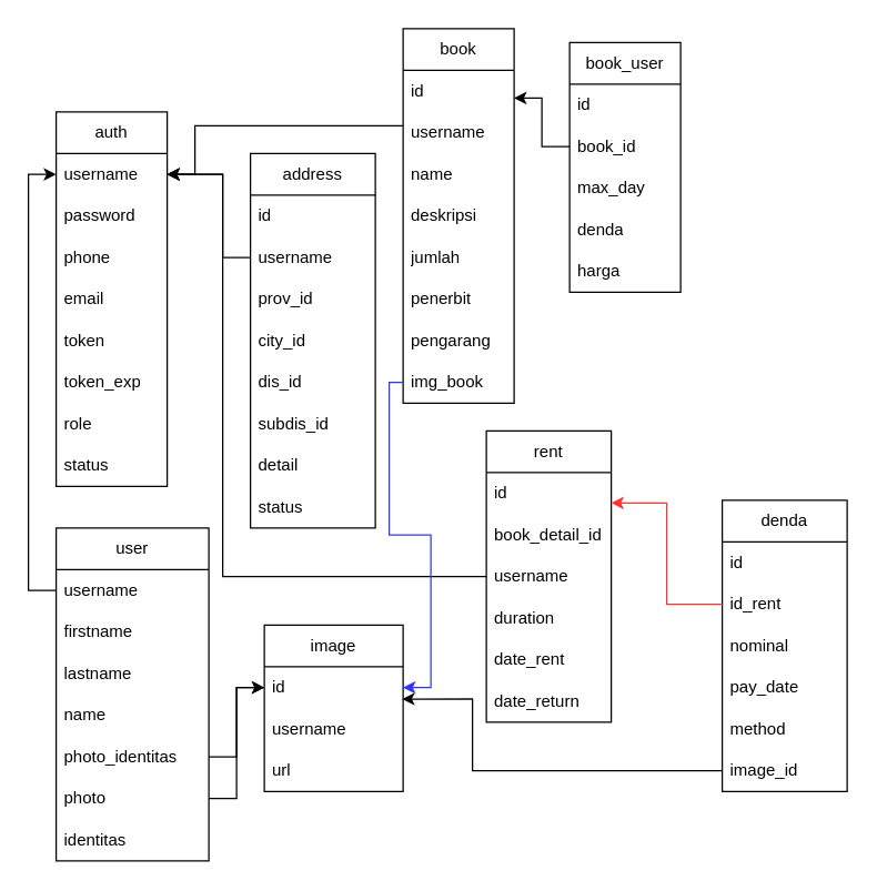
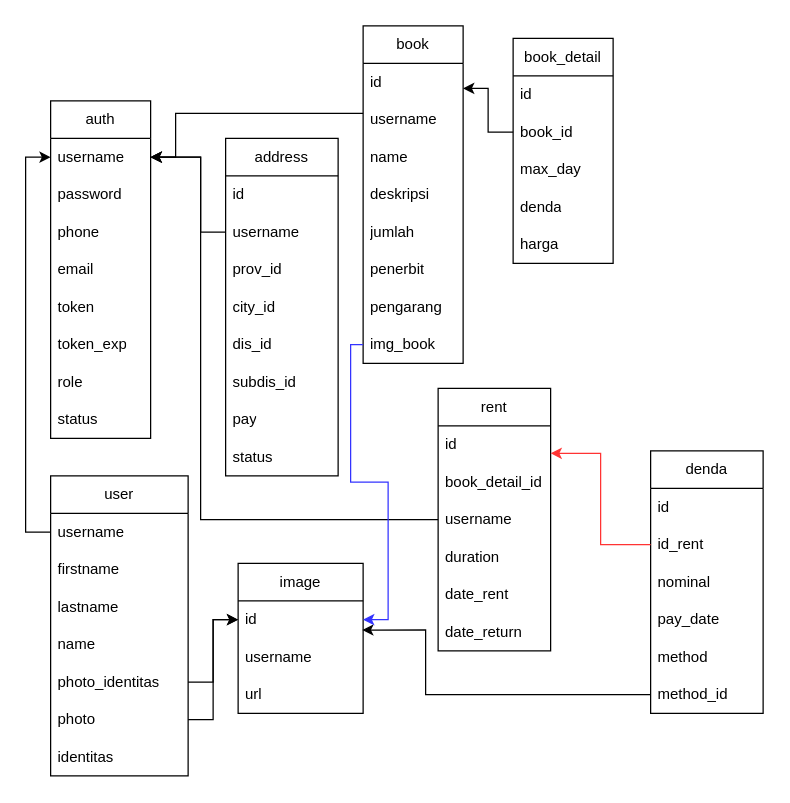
  <mxCell id="0" />
  <mxCell id="1" parent="0" />
  <mxCell id="2" value="auth" style="swimlane;fontStyle=0;childLayout=stackLayout;horizontal=1;startSize=30;horizontalStack=0;resizeParent=1;resizeParentMax=0;resizeLast=0;collapsible=1;marginBottom=0;whiteSpace=wrap;html=1;" vertex="1" parent="1"><mxGeometry x="40" y="80" width="80" height="270" as="geometry" /></mxCell>
  <mxCell id="3" value="username" style="text;strokeColor=none;fillColor=none;align=left;verticalAlign=middle;spacingLeft=4;spacingRight=4;overflow=hidden;points=[[0,0.5],[1,0.5]];portConstraint=eastwest;rotatable=0;whiteSpace=wrap;html=1;" vertex="1" parent="2"><mxGeometry y="30" width="80" height="30" as="geometry" /></mxCell>
  <mxCell id="4" value="password" style="text;strokeColor=none;fillColor=none;align=left;verticalAlign=middle;spacingLeft=4;spacingRight=4;overflow=hidden;points=[[0,0.5],[1,0.5]];portConstraint=eastwest;rotatable=0;whiteSpace=wrap;html=1;" vertex="1" parent="2"><mxGeometry y="60" width="80" height="30" as="geometry" /></mxCell>
  <mxCell id="5" value="phone" style="text;strokeColor=none;fillColor=none;align=left;verticalAlign=middle;spacingLeft=4;spacingRight=4;overflow=hidden;points=[[0,0.5],[1,0.5]];portConstraint=eastwest;rotatable=0;whiteSpace=wrap;html=1;" vertex="1" parent="2"><mxGeometry y="90" width="80" height="30" as="geometry" /></mxCell>
  <mxCell id="6" value="email" style="text;strokeColor=none;fillColor=none;align=left;verticalAlign=middle;spacingLeft=4;spacingRight=4;overflow=hidden;points=[[0,0.5],[1,0.5]];portConstraint=eastwest;rotatable=0;whiteSpace=wrap;html=1;" vertex="1" parent="2"><mxGeometry y="120" width="80" height="30" as="geometry" /></mxCell>
  <mxCell id="7" value="token" style="text;strokeColor=none;fillColor=none;align=left;verticalAlign=middle;spacingLeft=4;spacingRight=4;overflow=hidden;points=[[0,0.5],[1,0.5]];portConstraint=eastwest;rotatable=0;whiteSpace=wrap;html=1;" vertex="1" parent="2"><mxGeometry y="150" width="80" height="30" as="geometry" /></mxCell>
  <mxCell id="8" value="token_exp" style="text;strokeColor=none;fillColor=none;align=left;verticalAlign=middle;spacingLeft=4;spacingRight=4;overflow=hidden;points=[[0,0.5],[1,0.5]];portConstraint=eastwest;rotatable=0;whiteSpace=wrap;html=1;" vertex="1" parent="2"><mxGeometry y="180" width="80" height="30" as="geometry" /></mxCell>
  <mxCell id="9" value="role" style="text;strokeColor=none;fillColor=none;align=left;verticalAlign=middle;spacingLeft=4;spacingRight=4;overflow=hidden;points=[[0,0.5],[1,0.5]];portConstraint=eastwest;rotatable=0;whiteSpace=wrap;html=1;" vertex="1" parent="2"><mxGeometry y="210" width="80" height="30" as="geometry" /></mxCell>
  <mxCell id="10" value="status" style="text;strokeColor=none;fillColor=none;align=left;verticalAlign=middle;spacingLeft=4;spacingRight=4;overflow=hidden;points=[[0,0.5],[1,0.5]];portConstraint=eastwest;rotatable=0;whiteSpace=wrap;html=1;" vertex="1" parent="2"><mxGeometry y="240" width="80" height="30" as="geometry" /></mxCell>
  <mxCell id="11" value="user" style="swimlane;fontStyle=0;childLayout=stackLayout;horizontal=1;startSize=30;horizontalStack=0;resizeParent=1;resizeParentMax=0;resizeLast=0;collapsible=1;marginBottom=0;whiteSpace=wrap;html=1;" vertex="1" parent="1"><mxGeometry x="40" y="380" width="110" height="240" as="geometry" /></mxCell>
  <mxCell id="12" value="username" style="text;strokeColor=none;fillColor=none;align=left;verticalAlign=middle;spacingLeft=4;spacingRight=4;overflow=hidden;points=[[0,0.5],[1,0.5]];portConstraint=eastwest;rotatable=0;whiteSpace=wrap;html=1;" vertex="1" parent="11"><mxGeometry y="30" width="110" height="30" as="geometry" /></mxCell>
  <mxCell id="13" value="firstname" style="text;strokeColor=none;fillColor=none;align=left;verticalAlign=middle;spacingLeft=4;spacingRight=4;overflow=hidden;points=[[0,0.5],[1,0.5]];portConstraint=eastwest;rotatable=0;whiteSpace=wrap;html=1;" vertex="1" parent="11"><mxGeometry y="60" width="110" height="30" as="geometry" /></mxCell>
  <mxCell id="14" value="lastname" style="text;strokeColor=none;fillColor=none;align=left;verticalAlign=middle;spacingLeft=4;spacingRight=4;overflow=hidden;points=[[0,0.5],[1,0.5]];portConstraint=eastwest;rotatable=0;whiteSpace=wrap;html=1;" vertex="1" parent="11"><mxGeometry y="90" width="110" height="30" as="geometry" /></mxCell>
  <mxCell id="15" value="name" style="text;strokeColor=none;fillColor=none;align=left;verticalAlign=middle;spacingLeft=4;spacingRight=4;overflow=hidden;points=[[0,0.5],[1,0.5]];portConstraint=eastwest;rotatable=0;whiteSpace=wrap;html=1;" vertex="1" parent="11"><mxGeometry y="120" width="110" height="30" as="geometry" /></mxCell>
  <mxCell id="16" value="photo_identitas" style="text;strokeColor=none;fillColor=none;align=left;verticalAlign=middle;spacingLeft=4;spacingRight=4;overflow=hidden;points=[[0,0.5],[1,0.5]];portConstraint=eastwest;rotatable=0;whiteSpace=wrap;html=1;" vertex="1" parent="11"><mxGeometry y="150" width="110" height="30" as="geometry" /></mxCell>
  <mxCell id="17" value="photo" style="text;strokeColor=none;fillColor=none;align=left;verticalAlign=middle;spacingLeft=4;spacingRight=4;overflow=hidden;points=[[0,0.5],[1,0.5]];portConstraint=eastwest;rotatable=0;whiteSpace=wrap;html=1;" vertex="1" parent="11"><mxGeometry y="180" width="110" height="30" as="geometry" /></mxCell>
  <mxCell id="18" value="identitas" style="text;strokeColor=none;fillColor=none;align=left;verticalAlign=middle;spacingLeft=4;spacingRight=4;overflow=hidden;points=[[0,0.5],[1,0.5]];portConstraint=eastwest;rotatable=0;whiteSpace=wrap;html=1;" vertex="1" parent="11"><mxGeometry y="210" width="110" height="30" as="geometry" /></mxCell>
  <mxCell id="19" value="address" style="swimlane;fontStyle=0;childLayout=stackLayout;horizontal=1;startSize=30;horizontalStack=0;resizeParent=1;resizeParentMax=0;resizeLast=0;collapsible=1;marginBottom=0;whiteSpace=wrap;html=1;" vertex="1" parent="1"><mxGeometry x="180" y="110" width="90" height="270" as="geometry" /></mxCell>
  <mxCell id="20" value="id" style="text;strokeColor=none;fillColor=none;align=left;verticalAlign=middle;spacingLeft=4;spacingRight=4;overflow=hidden;points=[[0,0.5],[1,0.5]];portConstraint=eastwest;rotatable=0;whiteSpace=wrap;html=1;" vertex="1" parent="19"><mxGeometry y="30" width="90" height="30" as="geometry" /></mxCell>
  <mxCell id="21" value="username" style="text;strokeColor=none;fillColor=none;align=left;verticalAlign=middle;spacingLeft=4;spacingRight=4;overflow=hidden;points=[[0,0.5],[1,0.5]];portConstraint=eastwest;rotatable=0;whiteSpace=wrap;html=1;" vertex="1" parent="19"><mxGeometry y="60" width="90" height="30" as="geometry" /></mxCell>
  <mxCell id="22" value="prov_id" style="text;strokeColor=none;fillColor=none;align=left;verticalAlign=middle;spacingLeft=4;spacingRight=4;overflow=hidden;points=[[0,0.5],[1,0.5]];portConstraint=eastwest;rotatable=0;whiteSpace=wrap;html=1;" vertex="1" parent="19"><mxGeometry y="90" width="90" height="30" as="geometry" /></mxCell>
  <mxCell id="23" value="city_id" style="text;strokeColor=none;fillColor=none;align=left;verticalAlign=middle;spacingLeft=4;spacingRight=4;overflow=hidden;points=[[0,0.5],[1,0.5]];portConstraint=eastwest;rotatable=0;whiteSpace=wrap;html=1;" vertex="1" parent="19"><mxGeometry y="120" width="90" height="30" as="geometry" /></mxCell>
  <mxCell id="24" value="dis_id" style="text;strokeColor=none;fillColor=none;align=left;verticalAlign=middle;spacingLeft=4;spacingRight=4;overflow=hidden;points=[[0,0.5],[1,0.5]];portConstraint=eastwest;rotatable=0;whiteSpace=wrap;html=1;" vertex="1" parent="19"><mxGeometry y="150" width="90" height="30" as="geometry" /></mxCell>
  <mxCell id="25" value="subdis_id" style="text;strokeColor=none;fillColor=none;align=left;verticalAlign=middle;spacingLeft=4;spacingRight=4;overflow=hidden;points=[[0,0.5],[1,0.5]];portConstraint=eastwest;rotatable=0;whiteSpace=wrap;html=1;" vertex="1" parent="19"><mxGeometry y="180" width="90" height="30" as="geometry" /></mxCell>
- <mxCell id="26" value="detail" style="text;strokeColor=none;fillColor=none;align=left;verticalAlign=middle;spacingLeft=4;spacingRight=4;overflow=hidden;points=[[0,0.5],[1,0.5]];portConstraint=eastwest;rotatable=0;whiteSpace=wrap;html=1;" vertex="1" parent="19"><mxGeometry y="210" width="90" height="30" as="geometry" /></mxCell>
+ <mxCell id="26" value="pay" style="text;strokeColor=none;fillColor=none;align=left;verticalAlign=middle;spacingLeft=4;spacingRight=4;overflow=hidden;points=[[0,0.5],[1,0.5]];portConstraint=eastwest;rotatable=0;whiteSpace=wrap;html=1;" vertex="1" parent="19"><mxGeometry y="210" width="90" height="30" as="geometry" /></mxCell>
  <mxCell id="27" value="status" style="text;strokeColor=none;fillColor=none;align=left;verticalAlign=middle;spacingLeft=4;spacingRight=4;overflow=hidden;points=[[0,0.5],[1,0.5]];portConstraint=eastwest;rotatable=0;whiteSpace=wrap;html=1;" vertex="1" parent="19"><mxGeometry y="240" width="90" height="30" as="geometry" /></mxCell>
  <mxCell id="28" value="book" style="swimlane;fontStyle=0;childLayout=stackLayout;horizontal=1;startSize=30;horizontalStack=0;resizeParent=1;resizeParentMax=0;resizeLast=0;collapsible=1;marginBottom=0;whiteSpace=wrap;html=1;" vertex="1" parent="1"><mxGeometry x="290" y="20" width="80" height="270" as="geometry" /></mxCell>
  <mxCell id="29" value="id" style="text;strokeColor=none;fillColor=none;align=left;verticalAlign=middle;spacingLeft=4;spacingRight=4;overflow=hidden;points=[[0,0.5],[1,0.5]];portConstraint=eastwest;rotatable=0;whiteSpace=wrap;html=1;" vertex="1" parent="28"><mxGeometry y="30" width="80" height="30" as="geometry" /></mxCell>
  <mxCell id="30" value="username" style="text;strokeColor=none;fillColor=none;align=left;verticalAlign=middle;spacingLeft=4;spacingRight=4;overflow=hidden;points=[[0,0.5],[1,0.5]];portConstraint=eastwest;rotatable=0;whiteSpace=wrap;html=1;" vertex="1" parent="28"><mxGeometry y="60" width="80" height="30" as="geometry" /></mxCell>
  <mxCell id="31" value="name" style="text;strokeColor=none;fillColor=none;align=left;verticalAlign=middle;spacingLeft=4;spacingRight=4;overflow=hidden;points=[[0,0.5],[1,0.5]];portConstraint=eastwest;rotatable=0;whiteSpace=wrap;html=1;" vertex="1" parent="28"><mxGeometry y="90" width="80" height="30" as="geometry" /></mxCell>
  <mxCell id="32" value="deskripsi" style="text;strokeColor=none;fillColor=none;align=left;verticalAlign=middle;spacingLeft=4;spacingRight=4;overflow=hidden;points=[[0,0.5],[1,0.5]];portConstraint=eastwest;rotatable=0;whiteSpace=wrap;html=1;" vertex="1" parent="28"><mxGeometry y="120" width="80" height="30" as="geometry" /></mxCell>
  <mxCell id="33" value="jumlah" style="text;strokeColor=none;fillColor=none;align=left;verticalAlign=middle;spacingLeft=4;spacingRight=4;overflow=hidden;points=[[0,0.5],[1,0.5]];portConstraint=eastwest;rotatable=0;whiteSpace=wrap;html=1;" vertex="1" parent="28"><mxGeometry y="150" width="80" height="30" as="geometry" /></mxCell>
  <mxCell id="34" value="penerbit" style="text;strokeColor=none;fillColor=none;align=left;verticalAlign=middle;spacingLeft=4;spacingRight=4;overflow=hidden;points=[[0,0.5],[1,0.5]];portConstraint=eastwest;rotatable=0;whiteSpace=wrap;html=1;" vertex="1" parent="28"><mxGeometry y="180" width="80" height="30" as="geometry" /></mxCell>
  <mxCell id="35" value="pengarang" style="text;strokeColor=none;fillColor=none;align=left;verticalAlign=middle;spacingLeft=4;spacingRight=4;overflow=hidden;points=[[0,0.5],[1,0.5]];portConstraint=eastwest;rotatable=0;whiteSpace=wrap;html=1;" vertex="1" parent="28"><mxGeometry y="210" width="80" height="30" as="geometry" /></mxCell>
  <mxCell id="36" value="img_book" style="text;strokeColor=none;fillColor=none;align=left;verticalAlign=middle;spacingLeft=4;spacingRight=4;overflow=hidden;points=[[0,0.5],[1,0.5]];portConstraint=eastwest;rotatable=0;whiteSpace=wrap;html=1;" vertex="1" parent="28"><mxGeometry y="240" width="80" height="30" as="geometry" /></mxCell>
  <mxCell id="37" value="image" style="swimlane;fontStyle=0;childLayout=stackLayout;horizontal=1;startSize=30;horizontalStack=0;resizeParent=1;resizeParentMax=0;resizeLast=0;collapsible=1;marginBottom=0;whiteSpace=wrap;html=1;" vertex="1" parent="1"><mxGeometry x="190" y="450" width="100" height="120" as="geometry" /></mxCell>
  <mxCell id="38" value="id" style="text;strokeColor=none;fillColor=none;align=left;verticalAlign=middle;spacingLeft=4;spacingRight=4;overflow=hidden;points=[[0,0.5],[1,0.5]];portConstraint=eastwest;rotatable=0;whiteSpace=wrap;html=1;" vertex="1" parent="37"><mxGeometry y="30" width="100" height="30" as="geometry" /></mxCell>
  <mxCell id="39" value="username" style="text;strokeColor=none;fillColor=none;align=left;verticalAlign=middle;spacingLeft=4;spacingRight=4;overflow=hidden;points=[[0,0.5],[1,0.5]];portConstraint=eastwest;rotatable=0;whiteSpace=wrap;html=1;" vertex="1" parent="37"><mxGeometry y="60" width="100" height="30" as="geometry" /></mxCell>
  <mxCell id="40" value="url" style="text;strokeColor=none;fillColor=none;align=left;verticalAlign=middle;spacingLeft=4;spacingRight=4;overflow=hidden;points=[[0,0.5],[1,0.5]];portConstraint=eastwest;rotatable=0;whiteSpace=wrap;html=1;" vertex="1" parent="37"><mxGeometry y="90" width="100" height="30" as="geometry" /></mxCell>
- <mxCell id="41" value="book_user" style="swimlane;fontStyle=0;childLayout=stackLayout;horizontal=1;startSize=30;horizontalStack=0;resizeParent=1;resizeParentMax=0;resizeLast=0;collapsible=1;marginBottom=0;whiteSpace=wrap;html=1;" vertex="1" parent="1"><mxGeometry x="410" y="30" width="80" height="180" as="geometry" /></mxCell>
+ <mxCell id="41" value="book_detail" style="swimlane;fontStyle=0;childLayout=stackLayout;horizontal=1;startSize=30;horizontalStack=0;resizeParent=1;resizeParentMax=0;resizeLast=0;collapsible=1;marginBottom=0;whiteSpace=wrap;html=1;" vertex="1" parent="1"><mxGeometry x="410" y="30" width="80" height="180" as="geometry" /></mxCell>
  <mxCell id="42" value="id" style="text;strokeColor=none;fillColor=none;align=left;verticalAlign=middle;spacingLeft=4;spacingRight=4;overflow=hidden;points=[[0,0.5],[1,0.5]];portConstraint=eastwest;rotatable=0;whiteSpace=wrap;html=1;" vertex="1" parent="41"><mxGeometry y="30" width="80" height="30" as="geometry" /></mxCell>
  <mxCell id="43" value="book_id" style="text;strokeColor=none;fillColor=none;align=left;verticalAlign=middle;spacingLeft=4;spacingRight=4;overflow=hidden;points=[[0,0.5],[1,0.5]];portConstraint=eastwest;rotatable=0;whiteSpace=wrap;html=1;" vertex="1" parent="41"><mxGeometry y="60" width="80" height="30" as="geometry" /></mxCell>
  <mxCell id="44" value="max_day" style="text;strokeColor=none;fillColor=none;align=left;verticalAlign=middle;spacingLeft=4;spacingRight=4;overflow=hidden;points=[[0,0.5],[1,0.5]];portConstraint=eastwest;rotatable=0;whiteSpace=wrap;html=1;" vertex="1" parent="41"><mxGeometry y="90" width="80" height="30" as="geometry" /></mxCell>
  <mxCell id="45" value="denda" style="text;strokeColor=none;fillColor=none;align=left;verticalAlign=middle;spacingLeft=4;spacingRight=4;overflow=hidden;points=[[0,0.5],[1,0.5]];portConstraint=eastwest;rotatable=0;whiteSpace=wrap;html=1;" vertex="1" parent="41"><mxGeometry y="120" width="80" height="30" as="geometry" /></mxCell>
  <mxCell id="46" value="harga" style="text;strokeColor=none;fillColor=none;align=left;verticalAlign=middle;spacingLeft=4;spacingRight=4;overflow=hidden;points=[[0,0.5],[1,0.5]];portConstraint=eastwest;rotatable=0;whiteSpace=wrap;html=1;" vertex="1" parent="41"><mxGeometry y="150" width="80" height="30" as="geometry" /></mxCell>
  <mxCell id="47" value="rent" style="swimlane;fontStyle=0;childLayout=stackLayout;horizontal=1;startSize=30;horizontalStack=0;resizeParent=1;resizeParentMax=0;resizeLast=0;collapsible=1;marginBottom=0;whiteSpace=wrap;html=1;" vertex="1" parent="1"><mxGeometry x="350" y="310" width="90" height="210" as="geometry" /></mxCell>
  <mxCell id="48" value="id" style="text;strokeColor=none;fillColor=none;align=left;verticalAlign=middle;spacingLeft=4;spacingRight=4;overflow=hidden;points=[[0,0.5],[1,0.5]];portConstraint=eastwest;rotatable=0;whiteSpace=wrap;html=1;" vertex="1" parent="47"><mxGeometry y="30" width="90" height="30" as="geometry" /></mxCell>
  <mxCell id="49" value="book_detail_id" style="text;strokeColor=none;fillColor=none;align=left;verticalAlign=middle;spacingLeft=4;spacingRight=4;overflow=hidden;points=[[0,0.5],[1,0.5]];portConstraint=eastwest;rotatable=0;whiteSpace=wrap;html=1;" vertex="1" parent="47"><mxGeometry y="60" width="90" height="30" as="geometry" /></mxCell>
  <mxCell id="50" value="username" style="text;strokeColor=none;fillColor=none;align=left;verticalAlign=middle;spacingLeft=4;spacingRight=4;overflow=hidden;points=[[0,0.5],[1,0.5]];portConstraint=eastwest;rotatable=0;whiteSpace=wrap;html=1;" vertex="1" parent="47"><mxGeometry y="90" width="90" height="30" as="geometry" /></mxCell>
  <mxCell id="51" value="duration" style="text;strokeColor=none;fillColor=none;align=left;verticalAlign=middle;spacingLeft=4;spacingRight=4;overflow=hidden;points=[[0,0.5],[1,0.5]];portConstraint=eastwest;rotatable=0;whiteSpace=wrap;html=1;" vertex="1" parent="47"><mxGeometry y="120" width="90" height="30" as="geometry" /></mxCell>
  <mxCell id="52" value="date_rent" style="text;strokeColor=none;fillColor=none;align=left;verticalAlign=middle;spacingLeft=4;spacingRight=4;overflow=hidden;points=[[0,0.5],[1,0.5]];portConstraint=eastwest;rotatable=0;whiteSpace=wrap;html=1;" vertex="1" parent="47"><mxGeometry y="150" width="90" height="30" as="geometry" /></mxCell>
  <mxCell id="53" value="date_return" style="text;strokeColor=none;fillColor=none;align=left;verticalAlign=middle;spacingLeft=4;spacingRight=4;overflow=hidden;points=[[0,0.5],[1,0.5]];portConstraint=eastwest;rotatable=0;whiteSpace=wrap;html=1;" vertex="1" parent="47"><mxGeometry y="180" width="90" height="30" as="geometry" /></mxCell>
  <mxCell id="54" value="denda" style="swimlane;fontStyle=0;childLayout=stackLayout;horizontal=1;startSize=30;horizontalStack=0;resizeParent=1;resizeParentMax=0;resizeLast=0;collapsible=1;marginBottom=0;whiteSpace=wrap;html=1;" vertex="1" parent="1"><mxGeometry x="520" y="360" width="90" height="210" as="geometry" /></mxCell>
  <mxCell id="55" value="id" style="text;strokeColor=none;fillColor=none;align=left;verticalAlign=middle;spacingLeft=4;spacingRight=4;overflow=hidden;points=[[0,0.5],[1,0.5]];portConstraint=eastwest;rotatable=0;whiteSpace=wrap;html=1;" vertex="1" parent="54"><mxGeometry y="30" width="90" height="30" as="geometry" /></mxCell>
  <mxCell id="56" value="id_rent" style="text;strokeColor=none;fillColor=none;align=left;verticalAlign=middle;spacingLeft=4;spacingRight=4;overflow=hidden;points=[[0,0.5],[1,0.5]];portConstraint=eastwest;rotatable=0;whiteSpace=wrap;html=1;" vertex="1" parent="54"><mxGeometry y="60" width="90" height="30" as="geometry" /></mxCell>
  <mxCell id="57" value="nominal" style="text;strokeColor=none;fillColor=none;align=left;verticalAlign=middle;spacingLeft=4;spacingRight=4;overflow=hidden;points=[[0,0.5],[1,0.5]];portConstraint=eastwest;rotatable=0;whiteSpace=wrap;html=1;" vertex="1" parent="54"><mxGeometry y="90" width="90" height="30" as="geometry" /></mxCell>
  <mxCell id="58" value="pay_date" style="text;strokeColor=none;fillColor=none;align=left;verticalAlign=middle;spacingLeft=4;spacingRight=4;overflow=hidden;points=[[0,0.5],[1,0.5]];portConstraint=eastwest;rotatable=0;whiteSpace=wrap;html=1;" vertex="1" parent="54"><mxGeometry y="120" width="90" height="30" as="geometry" /></mxCell>
  <mxCell id="59" value="method" style="text;strokeColor=none;fillColor=none;align=left;verticalAlign=middle;spacingLeft=4;spacingRight=4;overflow=hidden;points=[[0,0.5],[1,0.5]];portConstraint=eastwest;rotatable=0;whiteSpace=wrap;html=1;" vertex="1" parent="54"><mxGeometry y="150" width="90" height="30" as="geometry" /></mxCell>
- <mxCell id="60" value="image_id" style="text;strokeColor=none;fillColor=none;align=left;verticalAlign=middle;spacingLeft=4;spacingRight=4;overflow=hidden;points=[[0,0.5],[1,0.5]];portConstraint=eastwest;rotatable=0;whiteSpace=wrap;html=1;" vertex="1" parent="54"><mxGeometry y="180" width="90" height="30" as="geometry" /></mxCell>
+ <mxCell id="60" value="method_id" style="text;strokeColor=none;fillColor=none;align=left;verticalAlign=middle;spacingLeft=4;spacingRight=4;overflow=hidden;points=[[0,0.5],[1,0.5]];portConstraint=eastwest;rotatable=0;whiteSpace=wrap;html=1;" vertex="1" parent="54"><mxGeometry y="180" width="90" height="30" as="geometry" /></mxCell>
  <mxCell id="61" value="" style="edgeStyle=orthogonalEdgeStyle;rounded=0;orthogonalLoop=1;jettySize=auto;html=1;" edge="1" parent="1" source="30" target="3"><mxGeometry relative="1" as="geometry"><Array as="points"><mxPoint x="140" y="90" /><mxPoint x="140" y="125" /></Array></mxGeometry></mxCell>
  <mxCell id="62" value="" style="edgeStyle=orthogonalEdgeStyle;rounded=0;orthogonalLoop=1;jettySize=auto;html=1;" edge="1" parent="1" source="43" target="29"><mxGeometry relative="1" as="geometry"><Array as="points"><mxPoint x="390" y="105" /><mxPoint x="390" y="70" /></Array></mxGeometry></mxCell>
  <mxCell id="63" style="edgeStyle=orthogonalEdgeStyle;rounded=0;orthogonalLoop=1;jettySize=auto;html=1;exitX=0;exitY=0.5;exitDx=0;exitDy=0;entryX=1;entryY=0.733;entryDx=0;entryDy=0;entryPerimeter=0;strokeColor=#FF3333;" edge="1" parent="1" source="56" target="48"><mxGeometry relative="1" as="geometry" /></mxCell>
  <mxCell id="64" style="edgeStyle=orthogonalEdgeStyle;rounded=0;orthogonalLoop=1;jettySize=auto;html=1;exitX=0;exitY=0.5;exitDx=0;exitDy=0;entryX=1;entryY=0.5;entryDx=0;entryDy=0;" edge="1" parent="1" source="50" target="3"><mxGeometry relative="1" as="geometry"><Array as="points"><mxPoint x="160" y="415" /><mxPoint x="160" y="125" /></Array></mxGeometry></mxCell>
  <mxCell id="65" style="edgeStyle=orthogonalEdgeStyle;rounded=0;orthogonalLoop=1;jettySize=auto;html=1;exitX=0;exitY=0.5;exitDx=0;exitDy=0;" edge="1" parent="1" source="21" target="3"><mxGeometry relative="1" as="geometry"><Array as="points"><mxPoint x="160" y="185" /><mxPoint x="160" y="125" /></Array></mxGeometry></mxCell>
  <mxCell id="66" style="edgeStyle=orthogonalEdgeStyle;rounded=0;orthogonalLoop=1;jettySize=auto;html=1;exitX=1;exitY=0.5;exitDx=0;exitDy=0;entryX=0;entryY=0.5;entryDx=0;entryDy=0;" edge="1" parent="1" source="17" target="38"><mxGeometry relative="1" as="geometry" /></mxCell>
  <mxCell id="67" style="edgeStyle=orthogonalEdgeStyle;rounded=0;orthogonalLoop=1;jettySize=auto;html=1;exitX=1;exitY=0.5;exitDx=0;exitDy=0;" edge="1" parent="1" source="16" target="38"><mxGeometry relative="1" as="geometry" /></mxCell>
  <mxCell id="68" style="edgeStyle=orthogonalEdgeStyle;rounded=0;orthogonalLoop=1;jettySize=auto;html=1;exitX=0;exitY=0.5;exitDx=0;exitDy=0;entryX=0.993;entryY=0.778;entryDx=0;entryDy=0;entryPerimeter=0;" edge="1" parent="1" source="60" target="38"><mxGeometry relative="1" as="geometry"><Array as="points"><mxPoint x="340" y="555" /><mxPoint x="340" y="503" /></Array></mxGeometry></mxCell>
  <mxCell id="69" style="edgeStyle=orthogonalEdgeStyle;rounded=0;orthogonalLoop=1;jettySize=auto;html=1;exitX=0;exitY=0.5;exitDx=0;exitDy=0;strokeColor=#3333FF;" edge="1" parent="1" source="36" target="38"><mxGeometry relative="1" as="geometry"><Array as="points"><mxPoint x="280" y="275" /><mxPoint x="280" y="385" /><mxPoint x="310" y="385" /><mxPoint x="310" y="495" /></Array></mxGeometry></mxCell>
  <mxCell id="70" style="edgeStyle=orthogonalEdgeStyle;rounded=0;orthogonalLoop=1;jettySize=auto;html=1;exitX=0;exitY=0.5;exitDx=0;exitDy=0;" edge="1" parent="1" source="12" target="3"><mxGeometry relative="1" as="geometry"><Array as="points"><mxPoint x="20" y="425" /><mxPoint x="20" y="125" /></Array></mxGeometry></mxCell>
